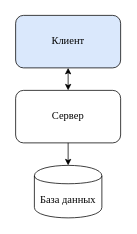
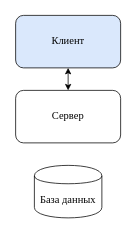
  <mxCell id="0" />
  <mxCell id="1" parent="0" />
  <mxCell id="2" value="&lt;font style=&quot;font-size: 14px&quot; face=&quot;Times New Roman&quot;&gt;Клиент&lt;/font&gt;" style="rounded=1;whiteSpace=wrap;html=1;fillColor=#dae8fc;" vertex="1" parent="1"><mxGeometry x="20" y="20" width="140" height="70" as="geometry" /></mxCell>
  <mxCell id="3" value="&lt;font style=&quot;font-size: 14px&quot; face=&quot;Times New Roman&quot;&gt;Сервер&lt;/font&gt;" style="rounded=1;whiteSpace=wrap;html=1;" vertex="1" parent="1"><mxGeometry x="20" y="120" width="140" height="70" as="geometry" /></mxCell>
  <mxCell id="4" value="&lt;font face=&quot;Times New Roman&quot; style=&quot;font-size: 14px&quot;&gt;База данных&lt;/font&gt;" style="shape=cylinder;whiteSpace=wrap;html=1;boundedLbl=1;backgroundOutline=1;" vertex="1" parent="1"><mxGeometry x="45" y="220" width="90" height="70" as="geometry" /></mxCell>
- <mxCell id="5" value="" style="endArrow=classic;html=1;exitX=0.5;exitY=1;exitDx=0;exitDy=0;" edge="1" parent="1" source="3" target="4"><mxGeometry width="50" height="50" relative="1" as="geometry"><mxPoint x="20" y="360" as="sourcePoint" /><mxPoint x="70" y="310" as="targetPoint" /></mxGeometry></mxCell>
  <mxCell id="6" value="" style="endArrow=classic;startArrow=classic;html=1;exitX=0.5;exitY=1;exitDx=0;exitDy=0;" edge="1" parent="1" source="2"><mxGeometry width="50" height="50" relative="1" as="geometry"><mxPoint x="20" y="360" as="sourcePoint" /><mxPoint x="90" y="120" as="targetPoint" /></mxGeometry></mxCell>
